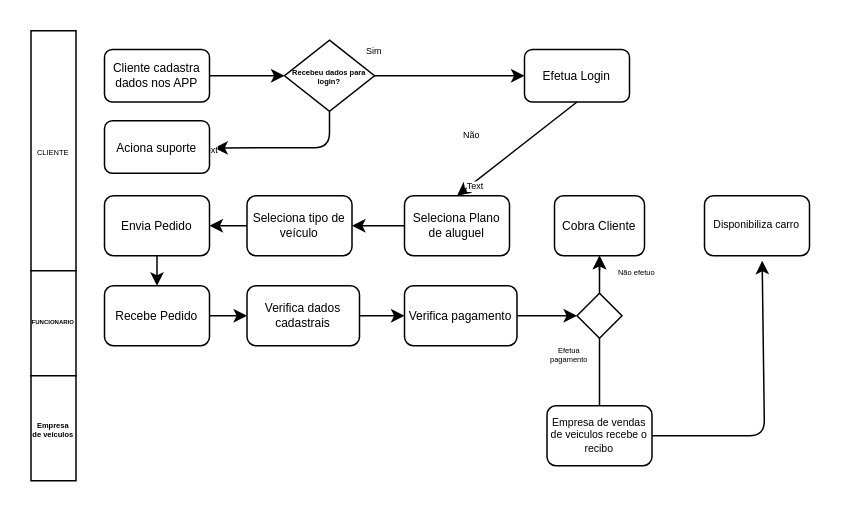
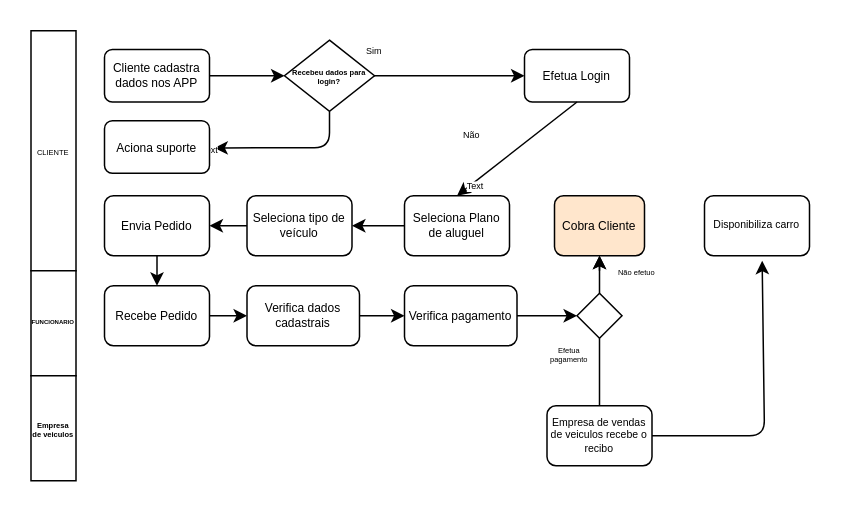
  <mxCell id="0" />
  <mxCell id="1" parent="0" />
  <mxCell id="2" value="" style="endArrow=classic;html=1;fontSize=8;entryX=0;entryY=0.5;entryDx=0;entryDy=0;exitX=1;exitY=0.5;exitDx=0;exitDy=0;" edge="1" parent="1" source="11" target="13"><mxGeometry width="50" height="50" relative="1" as="geometry"><mxPoint x="119" y="45" as="sourcePoint" /><mxPoint x="149" y="47.5" as="targetPoint" /><Array as="points" /></mxGeometry></mxCell>
  <mxCell id="3" value="CLIENTE" style="rounded=0;whiteSpace=wrap;html=1;fontSize=5;align=center;" vertex="1" parent="1"><mxGeometry x="20" y="20" width="30" height="160" as="geometry" /></mxCell>
  <mxCell id="4" value="FUNCIONARIO" style="rounded=0;whiteSpace=wrap;html=1;fontSize=4;fontStyle=1;" vertex="1" parent="1"><mxGeometry x="20" y="180" width="30" height="70" as="geometry" /></mxCell>
  <mxCell id="5" value="Efetua Login" style="rounded=1;whiteSpace=wrap;html=1;fontSize=8;" vertex="1" parent="1"><mxGeometry x="349" y="32.5" width="70" height="35" as="geometry" /></mxCell>
  <mxCell id="6" value="Seleciona Plano de aluguel" style="rounded=1;whiteSpace=wrap;html=1;fontSize=8;" vertex="1" parent="1"><mxGeometry x="269" y="130" width="70" height="40" as="geometry" /></mxCell>
  <mxCell id="7" value="" style="endArrow=classic;html=1;fontSize=9;entryX=0.5;entryY=0;entryDx=0;entryDy=0;exitX=0.5;exitY=1;exitDx=0;exitDy=0;" edge="1" parent="1" source="5" target="6"><mxGeometry width="50" height="50" relative="1" as="geometry"><mxPoint x="109" y="150" as="sourcePoint" /><mxPoint x="159" y="100" as="targetPoint" /></mxGeometry></mxCell>
  <mxCell id="8" value="Text" style="edgeLabel;html=1;align=center;verticalAlign=middle;resizable=0;points=[];fontSize=6;" vertex="1" connectable="0" parent="7"><mxGeometry x="0.725" y="2" relative="1" as="geometry"><mxPoint as="offset" /></mxGeometry></mxCell>
  <mxCell id="9" value="Seleciona tipo de veículo" style="rounded=1;whiteSpace=wrap;html=1;fontSize=8;" vertex="1" parent="1"><mxGeometry x="164" y="130" width="70" height="40" as="geometry" /></mxCell>
  <mxCell id="10" value="" style="endArrow=classic;html=1;fontSize=9;entryX=1;entryY=0.5;entryDx=0;entryDy=0;exitX=0;exitY=0.5;exitDx=0;exitDy=0;" edge="1" parent="1" source="6" target="9"><mxGeometry width="50" height="50" relative="1" as="geometry"><mxPoint x="109" y="150" as="sourcePoint" /><mxPoint x="159" y="100" as="targetPoint" /></mxGeometry></mxCell>
  <mxCell id="11" value="Cliente cadastra dados nos APP" style="rounded=1;whiteSpace=wrap;html=1;fontSize=8;" vertex="1" parent="1"><mxGeometry x="69" y="32.5" width="70" height="35" as="geometry" /></mxCell>
  <mxCell id="12" style="edgeStyle=orthogonalEdgeStyle;rounded=0;orthogonalLoop=1;jettySize=auto;html=1;exitX=1;exitY=0.5;exitDx=0;exitDy=0;entryX=0;entryY=0.5;entryDx=0;entryDy=0;fontSize=6;" edge="1" parent="1" source="13" target="5"><mxGeometry relative="1" as="geometry"><Array as="points"><mxPoint x="239" y="50" /></Array></mxGeometry></mxCell>
  <mxCell id="13" value="Recebeu dados para login?" style="rhombus;whiteSpace=wrap;html=1;fontSize=5;align=center;fontStyle=1" vertex="1" parent="1"><mxGeometry x="189" y="26.25" width="60" height="47.5" as="geometry" /></mxCell>
  <mxCell id="14" value="" style="endArrow=classic;html=1;fontSize=6;exitX=0.5;exitY=1;exitDx=0;exitDy=0;entryX=1.046;entryY=0.517;entryDx=0;entryDy=0;entryPerimeter=0;" edge="1" parent="1" source="13" target="16"><mxGeometry width="50" height="50" relative="1" as="geometry"><mxPoint x="259" y="100" as="sourcePoint" /><mxPoint x="189" y="100" as="targetPoint" /><Array as="points"><mxPoint x="219" y="98" /></Array></mxGeometry></mxCell>
  <mxCell id="15" value="Text" style="edgeLabel;html=1;align=center;verticalAlign=middle;resizable=0;points=[];fontSize=6;" vertex="1" connectable="0" parent="14"><mxGeometry x="0.857" y="3" relative="1" as="geometry"><mxPoint x="-10.33" y="-1.09" as="offset" /></mxGeometry></mxCell>
  <mxCell id="16" value="Aciona suporte" style="rounded=1;whiteSpace=wrap;html=1;fontSize=8;" vertex="1" parent="1"><mxGeometry x="69" y="80" width="70" height="35" as="geometry" /></mxCell>
  <mxCell id="17" value="Não" style="text;html=1;strokeColor=none;fillColor=none;align=center;verticalAlign=middle;whiteSpace=wrap;rounded=0;fontSize=6;" vertex="1" parent="1"><mxGeometry x="294" y="80" width="40" height="20" as="geometry" /></mxCell>
  <mxCell id="18" value="Sim" style="text;html=1;strokeColor=none;fillColor=none;align=center;verticalAlign=middle;whiteSpace=wrap;rounded=0;fontSize=6;" vertex="1" parent="1"><mxGeometry x="229" y="23.75" width="40" height="20" as="geometry" /></mxCell>
  <mxCell id="19" value="Envia Pedido" style="rounded=1;whiteSpace=wrap;html=1;fontSize=8;" vertex="1" parent="1"><mxGeometry x="69" y="130" width="70" height="40" as="geometry" /></mxCell>
  <mxCell id="20" value="" style="endArrow=classic;html=1;fontSize=6;entryX=1;entryY=0.5;entryDx=0;entryDy=0;exitX=0;exitY=0.5;exitDx=0;exitDy=0;" edge="1" parent="1" source="9" target="19"><mxGeometry width="50" height="50" relative="1" as="geometry"><mxPoint x="161" y="150" as="sourcePoint" /><mxPoint x="179" y="90" as="targetPoint" /></mxGeometry></mxCell>
  <mxCell id="21" value="" style="endArrow=classic;html=1;fontSize=6;exitX=0.5;exitY=1;exitDx=0;exitDy=0;" edge="1" parent="1" source="19"><mxGeometry width="50" height="50" relative="1" as="geometry"><mxPoint x="129" y="230" as="sourcePoint" /><mxPoint x="104" y="190" as="targetPoint" /></mxGeometry></mxCell>
  <mxCell id="22" value="Recebe Pedido" style="rounded=1;whiteSpace=wrap;html=1;fontSize=8;align=center;" vertex="1" parent="1"><mxGeometry x="69" y="190" width="70" height="40" as="geometry" /></mxCell>
  <mxCell id="23" value="Verifica dados cadastrais" style="rounded=1;whiteSpace=wrap;html=1;fontSize=8;align=center;" vertex="1" parent="1"><mxGeometry x="164" y="190" width="75" height="40" as="geometry" /></mxCell>
  <mxCell id="24" value="Verifica pagamento" style="rounded=1;whiteSpace=wrap;html=1;fontSize=8;align=center;" vertex="1" parent="1"><mxGeometry x="269" y="190" width="75" height="40" as="geometry" /></mxCell>
  <mxCell id="25" value="" style="endArrow=classic;html=1;fontSize=4;exitX=1;exitY=0.5;exitDx=0;exitDy=0;entryX=0;entryY=0.5;entryDx=0;entryDy=0;" edge="1" parent="1" source="22" target="23"><mxGeometry width="50" height="50" relative="1" as="geometry"><mxPoint x="119" y="320" as="sourcePoint" /><mxPoint x="159" y="210" as="targetPoint" /></mxGeometry></mxCell>
  <mxCell id="26" value="" style="endArrow=classic;html=1;fontSize=4;entryX=0;entryY=0.5;entryDx=0;entryDy=0;exitX=1;exitY=0.5;exitDx=0;exitDy=0;" edge="1" parent="1" source="23" target="24"><mxGeometry width="50" height="50" relative="1" as="geometry"><mxPoint x="149" y="330" as="sourcePoint" /><mxPoint x="199" y="280" as="targetPoint" /></mxGeometry></mxCell>
- <mxCell id="27" value="Cobra Cliente" style="rounded=1;whiteSpace=wrap;html=1;fontSize=8;align=center;" vertex="1" parent="1"><mxGeometry x="369" y="130" width="60" height="40" as="geometry" /></mxCell>
+ <mxCell id="27" value="Cobra Cliente" style="rounded=1;whiteSpace=wrap;html=1;fontSize=8;align=center;fillColor=#ffe6cc;" vertex="1" parent="1"><mxGeometry x="369" y="130" width="60" height="40" as="geometry" /></mxCell>
  <mxCell id="28" value="" style="edgeStyle=orthogonalEdgeStyle;rounded=0;orthogonalLoop=1;jettySize=auto;html=1;fontSize=5;" edge="1" parent="1" source="29" target="27"><mxGeometry relative="1" as="geometry" /></mxCell>
  <mxCell id="29" value="" style="rhombus;whiteSpace=wrap;html=1;fontSize=5;align=center;" vertex="1" parent="1"><mxGeometry x="384" y="195" width="30" height="30" as="geometry" /></mxCell>
  <mxCell id="30" value="" style="endArrow=classic;html=1;fontSize=5;entryX=0;entryY=0.5;entryDx=0;entryDy=0;" edge="1" parent="1" source="24" target="29"><mxGeometry width="50" height="50" relative="1" as="geometry"><mxPoint x="209" y="180" as="sourcePoint" /><mxPoint x="259" y="130" as="targetPoint" /></mxGeometry></mxCell>
  <mxCell id="31" value="" style="endArrow=classic;html=1;fontSize=5;entryX=0.5;entryY=1;entryDx=0;entryDy=0;" edge="1" parent="1" target="27"><mxGeometry width="50" height="50" relative="1" as="geometry"><mxPoint x="399" y="180" as="sourcePoint" /><mxPoint x="259" y="110" as="targetPoint" /></mxGeometry></mxCell>
  <mxCell id="32" value="Não efetuo" style="text;html=1;strokeColor=none;fillColor=none;align=center;verticalAlign=middle;whiteSpace=wrap;rounded=0;fontSize=5;" vertex="1" parent="1"><mxGeometry x="404" y="170" width="40" height="20" as="geometry" /></mxCell>
  <mxCell id="33" value="Efetua pagamento" style="text;html=1;strokeColor=none;fillColor=none;align=center;verticalAlign=middle;whiteSpace=wrap;rounded=0;fontSize=5;" vertex="1" parent="1"><mxGeometry x="359" y="225" width="40" height="20" as="geometry" /></mxCell>
  <mxCell id="34" value="" style="endArrow=classic;html=1;fontSize=5;exitX=1;exitY=0;exitDx=0;exitDy=0;" edge="1" parent="1" source="33"><mxGeometry width="50" height="50" relative="1" as="geometry"><mxPoint x="209" y="290" as="sourcePoint" /><mxPoint x="399" y="280" as="targetPoint" /></mxGeometry></mxCell>
  <mxCell id="35" value="Empresa de vendas de veiculos recebe o recibo" style="rounded=1;whiteSpace=wrap;html=1;fontSize=7;align=center;" vertex="1" parent="1"><mxGeometry x="364" y="270" width="70" height="40" as="geometry" /></mxCell>
  <mxCell id="36" value="Disponibiliza carro" style="rounded=1;whiteSpace=wrap;html=1;fontSize=7;align=center;" vertex="1" parent="1"><mxGeometry x="469" y="130" width="70" height="40" as="geometry" /></mxCell>
  <mxCell id="37" value="" style="endArrow=classic;html=1;fontSize=7;entryX=0.549;entryY=1.083;entryDx=0;entryDy=0;exitX=1;exitY=0.5;exitDx=0;exitDy=0;entryPerimeter=0;" edge="1" parent="1" source="35" target="36"><mxGeometry width="50" height="50" relative="1" as="geometry"><mxPoint x="439" y="290" as="sourcePoint" /><mxPoint x="259" y="270" as="targetPoint" /><Array as="points"><mxPoint x="509" y="290" /></Array></mxGeometry></mxCell>
  <mxCell id="38" value="Empresa de veiculos" style="rounded=0;whiteSpace=wrap;html=1;fontSize=5;fontStyle=1;" vertex="1" parent="1"><mxGeometry x="20" y="250" width="30" height="70" as="geometry" /></mxCell>
